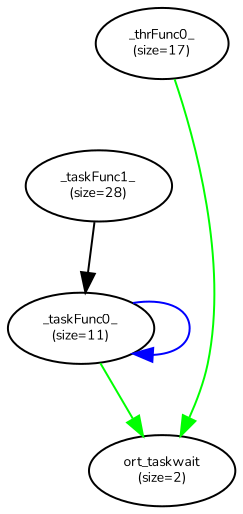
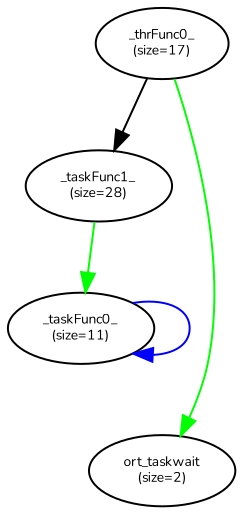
  digraph {
    fontname=Nunito
    rankdir=TB
    node [fontname=Nunito fontsize=7]
    edge [fontname=Nunito]
    n1 [label="_thrFunc0_\n(size=17)"]
    n2 [label="_taskFunc1_\n(size=28)"]
    n3 [label="ort_taskwait\n(size=2)"]
    n4 [label="_taskFunc0_\n(size=11)"]
+   n1 -> n2
    n1 -> n3 [color=green]
-   n2 -> n4
-   n4 -> n3 [color=green]
+   n2 -> n4 [color=green]
    n4 -> n4 [color=blue]
  }
